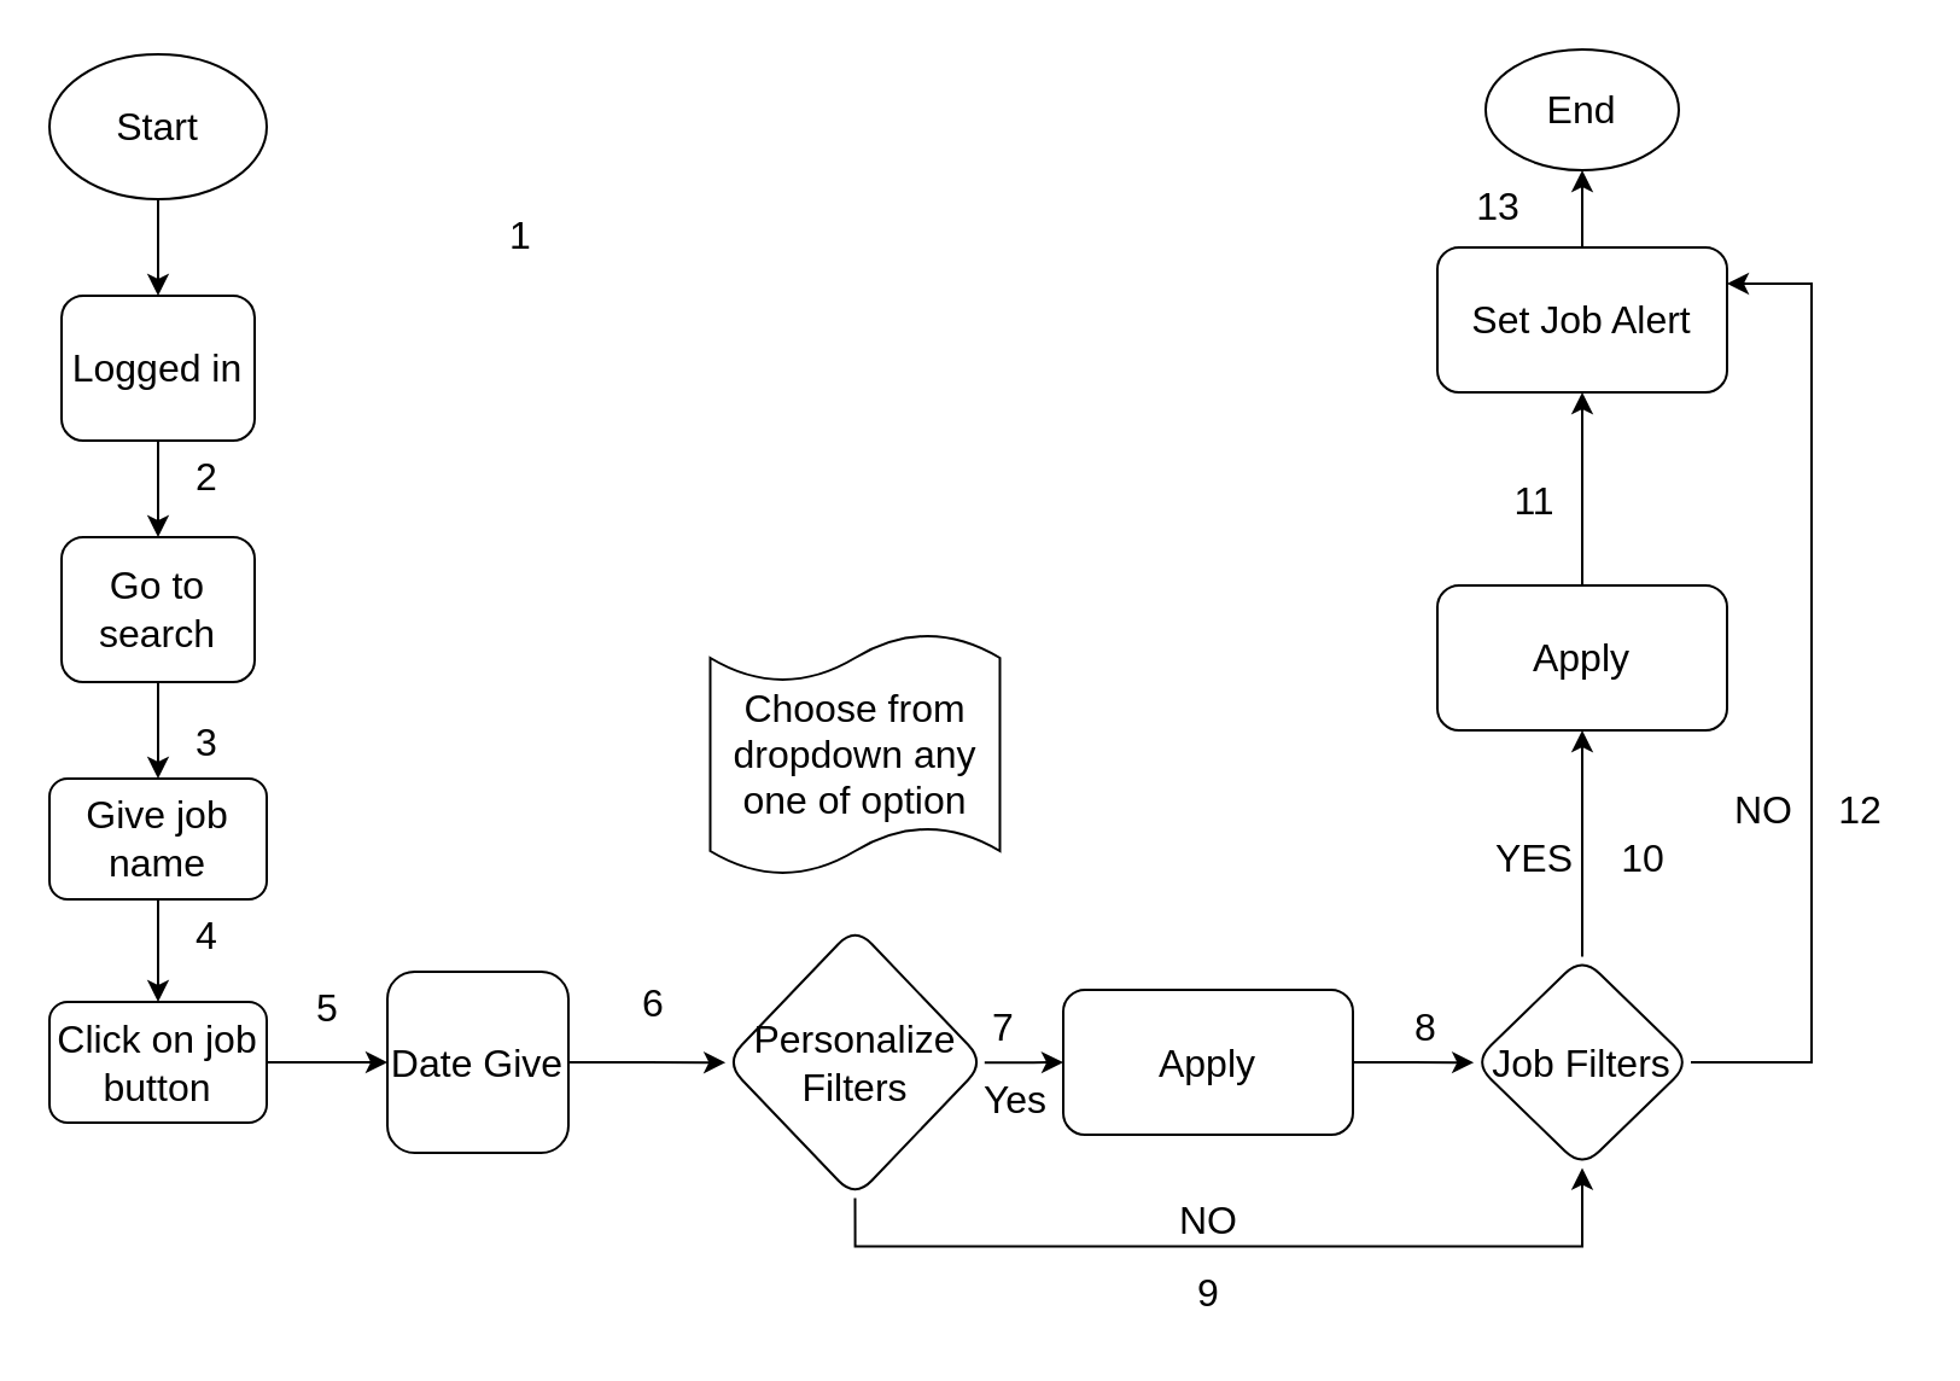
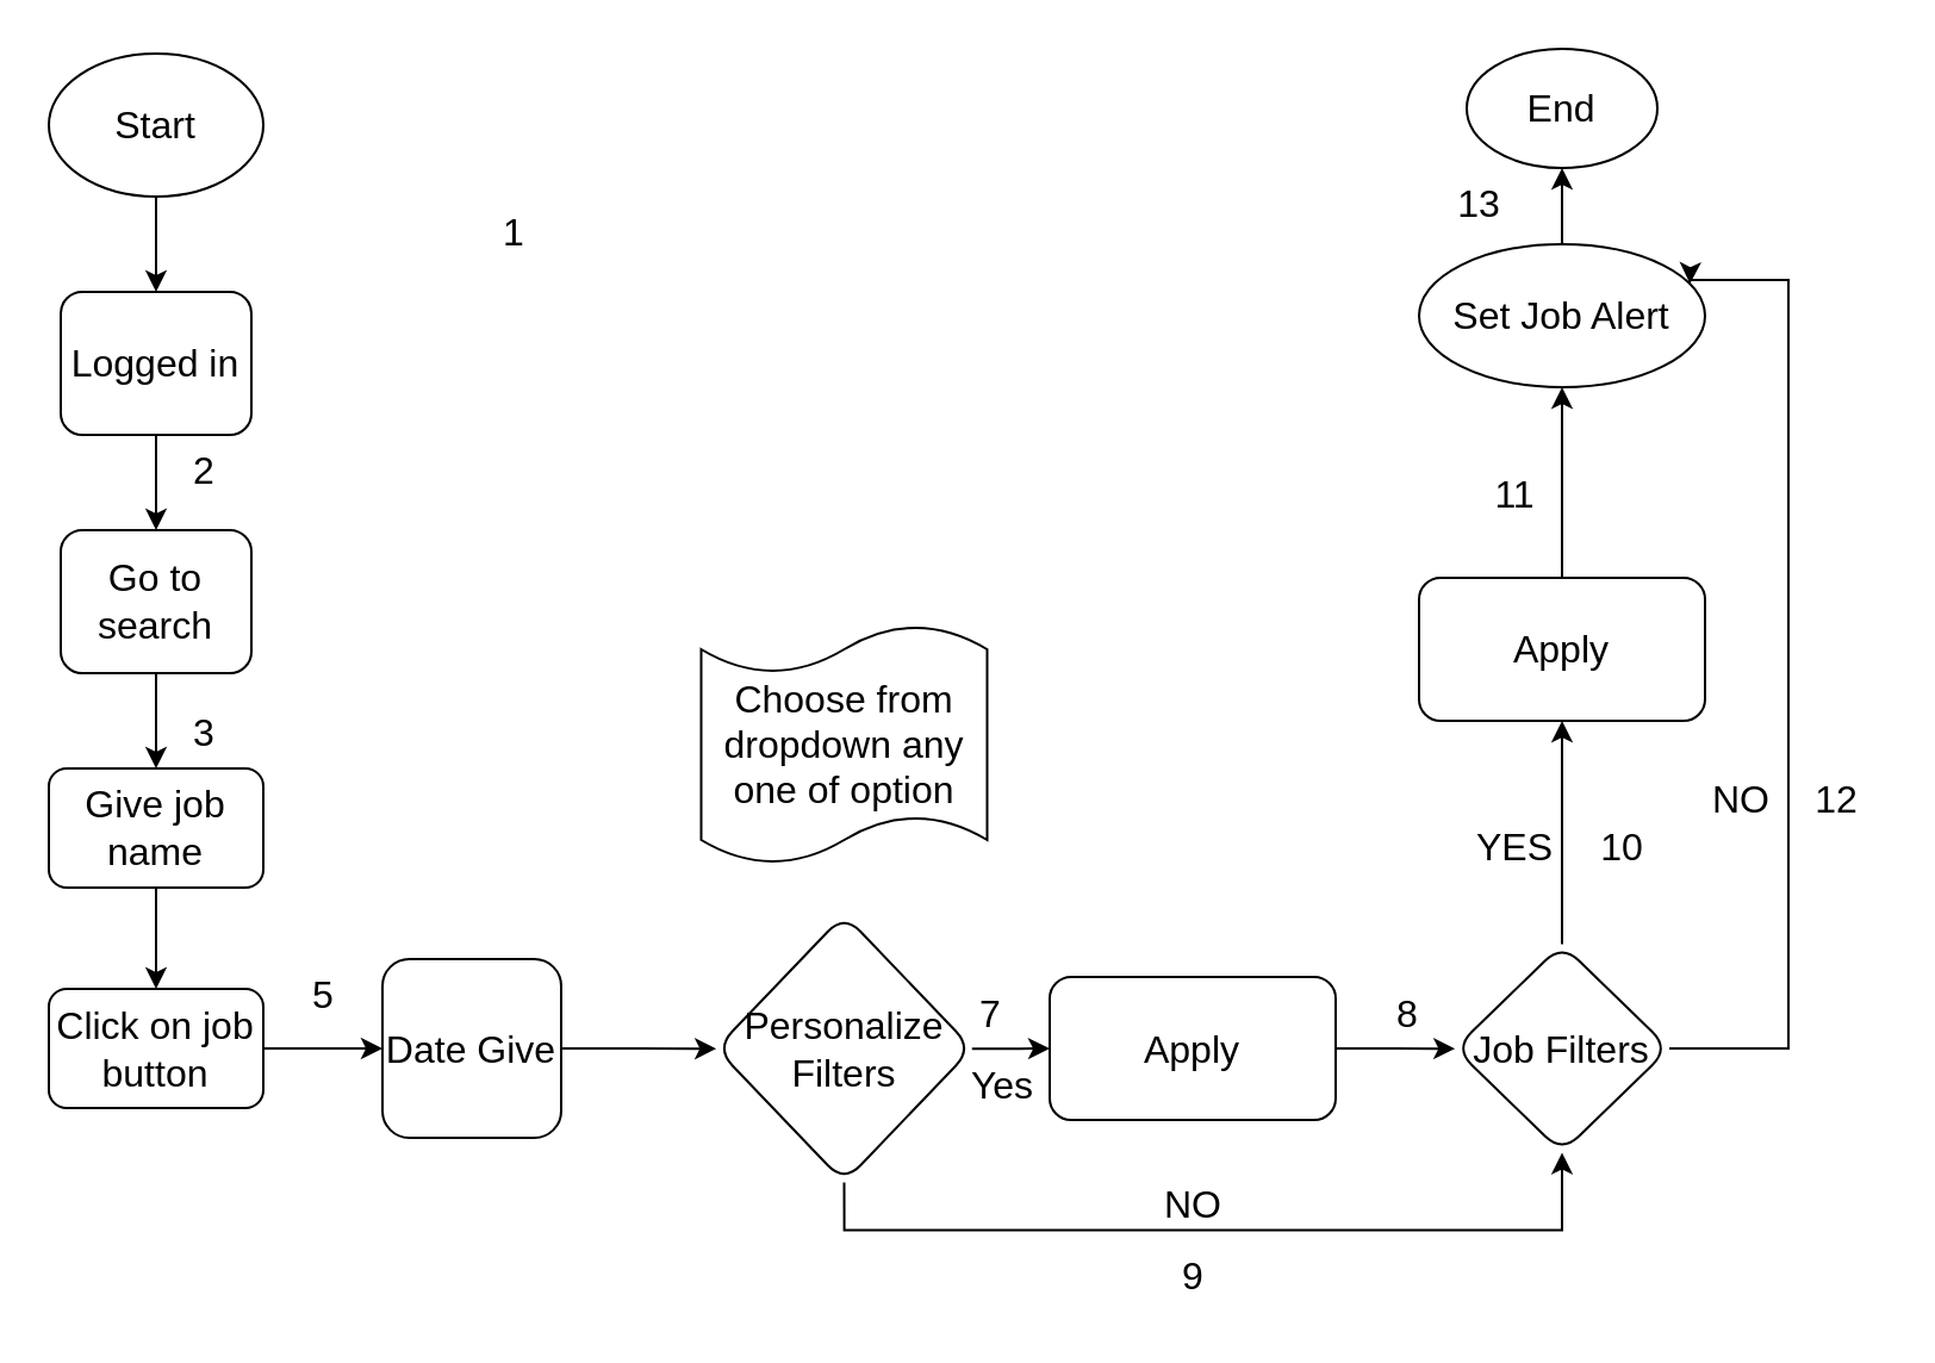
  <mxCell id="0" />
  <mxCell id="1" parent="0" />
  <mxCell id="2" value="" style="edgeStyle=orthogonalEdgeStyle;rounded=0;orthogonalLoop=1;jettySize=auto;html=1;fontSize=16;" parent="1" source="3" target="5" edge="1"><mxGeometry relative="1" as="geometry" /></mxCell>
  <mxCell id="3" value="Start" style="ellipse;whiteSpace=wrap;html=1;fontSize=16;" parent="1" vertex="1"><mxGeometry x="20" y="22" width="90" height="60" as="geometry" /></mxCell>
  <mxCell id="4" value="" style="edgeStyle=orthogonalEdgeStyle;rounded=0;orthogonalLoop=1;jettySize=auto;html=1;fontSize=16;" parent="1" source="5" target="7" edge="1"><mxGeometry relative="1" as="geometry" /></mxCell>
  <mxCell id="5" value="Logged in" style="rounded=1;whiteSpace=wrap;html=1;fontSize=16;" parent="1" vertex="1"><mxGeometry x="25" y="122" width="80" height="60" as="geometry" /></mxCell>
  <mxCell id="6" value="" style="edgeStyle=orthogonalEdgeStyle;rounded=0;orthogonalLoop=1;jettySize=auto;html=1;fontSize=16;" parent="1" source="7" target="9" edge="1"><mxGeometry relative="1" as="geometry" /></mxCell>
  <mxCell id="7" value="Go to search" style="whiteSpace=wrap;html=1;rounded=1;fontSize=16;" parent="1" vertex="1"><mxGeometry x="25" y="222" width="80" height="60" as="geometry" /></mxCell>
  <mxCell id="8" value="" style="edgeStyle=orthogonalEdgeStyle;rounded=0;orthogonalLoop=1;jettySize=auto;html=1;fontSize=16;" parent="1" source="9" target="11" edge="1"><mxGeometry relative="1" as="geometry" /></mxCell>
  <mxCell id="9" value="Give job name" style="whiteSpace=wrap;html=1;rounded=1;fontSize=16;" parent="1" vertex="1"><mxGeometry x="20" y="322" width="90" height="50" as="geometry" /></mxCell>
  <mxCell id="10" value="" style="edgeStyle=orthogonalEdgeStyle;rounded=0;orthogonalLoop=1;jettySize=auto;html=1;fontSize=16;" parent="1" source="11" target="13" edge="1"><mxGeometry relative="1" as="geometry" /></mxCell>
  <mxCell id="11" value="Click on job button" style="rounded=1;whiteSpace=wrap;html=1;fontSize=16;" parent="1" vertex="1"><mxGeometry x="20" y="414.5" width="90" height="50" as="geometry" /></mxCell>
  <mxCell id="12" value="" style="edgeStyle=orthogonalEdgeStyle;rounded=0;orthogonalLoop=1;jettySize=auto;html=1;fontSize=16;" parent="1" source="13" target="22" edge="1"><mxGeometry relative="1" as="geometry" /></mxCell>
  <mxCell id="13" value="Date Give" style="whiteSpace=wrap;html=1;rounded=1;fontSize=16;" parent="1" vertex="1"><mxGeometry x="160" y="402" width="75" height="75" as="geometry" /></mxCell>
  <mxCell id="14" value="Choose from dropdown any one of option" style="shape=tape;whiteSpace=wrap;html=1;fontSize=16;size=0.2;" parent="1" vertex="1"><mxGeometry x="293.75" y="262" width="120" height="100" as="geometry" /></mxCell>
  <mxCell id="15" value="1" style="text;html=1;align=center;verticalAlign=middle;resizable=0;points=[];autosize=1;strokeColor=none;fillColor=none;fontSize=16;" parent="1" vertex="1"><mxGeometry x="200" y="82" width="30" height="30" as="geometry" /></mxCell>
  <mxCell id="16" value="2" style="text;html=1;align=center;verticalAlign=middle;resizable=0;points=[];autosize=1;strokeColor=none;fillColor=none;fontSize=16;" parent="1" vertex="1"><mxGeometry x="70" y="182" width="30" height="30" as="geometry" /></mxCell>
  <mxCell id="17" value="3" style="text;html=1;align=center;verticalAlign=middle;resizable=0;points=[];autosize=1;strokeColor=none;fillColor=none;fontSize=16;" parent="1" vertex="1"><mxGeometry x="70" y="292" width="30" height="30" as="geometry" /></mxCell>
- <mxCell id="18" value="4" style="text;html=1;align=center;verticalAlign=middle;resizable=0;points=[];autosize=1;strokeColor=none;fillColor=none;fontSize=16;" parent="1" vertex="1"><mxGeometry x="70" y="372" width="30" height="30" as="geometry" /></mxCell>
  <mxCell id="19" value="5" style="text;html=1;align=center;verticalAlign=middle;resizable=0;points=[];autosize=1;strokeColor=none;fillColor=none;fontSize=16;" parent="1" vertex="1"><mxGeometry x="120" y="402" width="30" height="30" as="geometry" /></mxCell>
  <mxCell id="20" value="" style="edgeStyle=orthogonalEdgeStyle;rounded=0;orthogonalLoop=1;jettySize=auto;html=1;fontSize=16;" parent="1" source="22" target="24" edge="1"><mxGeometry relative="1" as="geometry" /></mxCell>
  <mxCell id="21" style="edgeStyle=orthogonalEdgeStyle;rounded=0;orthogonalLoop=1;jettySize=auto;html=1;exitX=0.5;exitY=1;exitDx=0;exitDy=0;entryX=0.5;entryY=1;entryDx=0;entryDy=0;fontSize=16;" parent="1" source="22" target="27" edge="1"><mxGeometry relative="1" as="geometry"><mxPoint x="650" y="492" as="targetPoint" /></mxGeometry></mxCell>
  <mxCell id="22" value="Personalize Filters" style="rhombus;whiteSpace=wrap;html=1;fontSize=16;rounded=1;" parent="1" vertex="1"><mxGeometry x="300" y="383.25" width="107.5" height="112.5" as="geometry" /></mxCell>
  <mxCell id="23" value="" style="edgeStyle=orthogonalEdgeStyle;rounded=0;orthogonalLoop=1;jettySize=auto;html=1;fontSize=16;" parent="1" source="24" target="27" edge="1"><mxGeometry relative="1" as="geometry" /></mxCell>
  <mxCell id="24" value="Apply" style="whiteSpace=wrap;html=1;fontSize=16;rounded=1;" parent="1" vertex="1"><mxGeometry x="440" y="409.5" width="120" height="60" as="geometry" /></mxCell>
  <mxCell id="25" value="" style="edgeStyle=orthogonalEdgeStyle;rounded=0;orthogonalLoop=1;jettySize=auto;html=1;fontSize=16;" parent="1" source="27" target="29" edge="1"><mxGeometry relative="1" as="geometry" /></mxCell>
  <mxCell id="26" style="edgeStyle=orthogonalEdgeStyle;rounded=0;orthogonalLoop=1;jettySize=auto;html=1;exitX=1;exitY=0.5;exitDx=0;exitDy=0;entryX=1;entryY=0.25;entryDx=0;entryDy=0;fontSize=16;" parent="1" source="27" target="31" edge="1"><mxGeometry relative="1" as="geometry"><Array as="points"><mxPoint x="750" y="440" /><mxPoint x="750" y="117" /></Array></mxGeometry></mxCell>
  <mxCell id="27" value="Job Filters" style="rhombus;whiteSpace=wrap;html=1;fontSize=16;rounded=1;" parent="1" vertex="1"><mxGeometry x="610" y="395.75" width="90" height="87.5" as="geometry" /></mxCell>
  <mxCell id="28" value="" style="edgeStyle=orthogonalEdgeStyle;rounded=0;orthogonalLoop=1;jettySize=auto;html=1;fontSize=16;" parent="1" source="29" target="31" edge="1"><mxGeometry relative="1" as="geometry" /></mxCell>
  <mxCell id="29" value="Apply" style="whiteSpace=wrap;html=1;fontSize=16;rounded=1;" parent="1" vertex="1"><mxGeometry x="595" y="242" width="120" height="60" as="geometry" /></mxCell>
  <mxCell id="30" value="" style="edgeStyle=orthogonalEdgeStyle;rounded=0;orthogonalLoop=1;jettySize=auto;html=1;fontSize=16;" parent="1" source="31" target="32" edge="1"><mxGeometry relative="1" as="geometry" /></mxCell>
- <mxCell id="31" value="Set Job Alert" style="whiteSpace=wrap;html=1;fontSize=16;rounded=1;" parent="1" vertex="1"><mxGeometry x="595" y="102" width="120" height="60" as="geometry" /></mxCell>
+ <mxCell id="31" value="Set Job Alert" style="ellipse;whiteSpace=wrap;html=1;fontSize=16;" parent="1" vertex="1"><mxGeometry x="595" y="102" width="120" height="60" as="geometry" /></mxCell>
  <mxCell id="32" value="End" style="ellipse;whiteSpace=wrap;html=1;fontSize=16;rounded=1;" parent="1" vertex="1"><mxGeometry x="615" y="20" width="80" height="50" as="geometry" /></mxCell>
- <mxCell id="33" value="6" style="text;html=1;align=center;verticalAlign=middle;resizable=0;points=[];autosize=1;strokeColor=none;fillColor=none;fontSize=16;" parent="1" vertex="1"><mxGeometry x="255" y="400" width="30" height="30" as="geometry" /></mxCell>
  <mxCell id="34" value="7" style="text;html=1;align=center;verticalAlign=middle;resizable=0;points=[];autosize=1;strokeColor=none;fillColor=none;fontSize=16;" parent="1" vertex="1"><mxGeometry x="400" y="409.5" width="30" height="30" as="geometry" /></mxCell>
  <mxCell id="35" value="8" style="text;html=1;align=center;verticalAlign=middle;resizable=0;points=[];autosize=1;strokeColor=none;fillColor=none;fontSize=16;" vertex="1" parent="1"><mxGeometry x="575" y="410" width="30" height="30" as="geometry" /></mxCell>
  <mxCell id="36" value="NO" style="text;html=1;align=center;verticalAlign=middle;resizable=0;points=[];autosize=1;strokeColor=none;fillColor=none;fontSize=16;" vertex="1" parent="1"><mxGeometry x="475" y="490" width="50" height="30" as="geometry" /></mxCell>
  <mxCell id="37" value="9" style="text;html=1;align=center;verticalAlign=middle;resizable=0;points=[];autosize=1;strokeColor=none;fillColor=none;fontSize=16;" vertex="1" parent="1"><mxGeometry x="485" y="520" width="30" height="30" as="geometry" /></mxCell>
  <mxCell id="38" value="10" style="text;html=1;align=center;verticalAlign=middle;resizable=0;points=[];autosize=1;strokeColor=none;fillColor=none;fontSize=16;" vertex="1" parent="1"><mxGeometry x="660" y="340" width="40" height="30" as="geometry" /></mxCell>
  <mxCell id="39" value="12" style="text;html=1;align=center;verticalAlign=middle;resizable=0;points=[];autosize=1;strokeColor=none;fillColor=none;fontSize=16;" vertex="1" parent="1"><mxGeometry x="750" y="320" width="40" height="30" as="geometry" /></mxCell>
  <mxCell id="40" value="NO" style="text;html=1;align=center;verticalAlign=middle;resizable=0;points=[];autosize=1;strokeColor=none;fillColor=none;fontSize=16;" vertex="1" parent="1"><mxGeometry x="705" y="320" width="50" height="30" as="geometry" /></mxCell>
  <mxCell id="41" value="11" style="text;html=1;align=center;verticalAlign=middle;resizable=0;points=[];autosize=1;strokeColor=none;fillColor=none;fontSize=16;" vertex="1" parent="1"><mxGeometry x="615" y="192" width="40" height="30" as="geometry" /></mxCell>
  <mxCell id="42" value="YES" style="text;html=1;align=center;verticalAlign=middle;resizable=0;points=[];autosize=1;strokeColor=none;fillColor=none;fontSize=16;" vertex="1" parent="1"><mxGeometry x="605" y="340" width="60" height="30" as="geometry" /></mxCell>
  <mxCell id="43" value="13" style="text;html=1;align=center;verticalAlign=middle;resizable=0;points=[];autosize=1;strokeColor=none;fillColor=none;fontSize=16;" vertex="1" parent="1"><mxGeometry x="600" y="70" width="40" height="30" as="geometry" /></mxCell>
  <mxCell id="44" value="Yes" style="text;html=1;align=center;verticalAlign=middle;resizable=0;points=[];autosize=1;strokeColor=none;fillColor=none;fontSize=16;" vertex="1" parent="1"><mxGeometry x="395" y="440" width="50" height="30" as="geometry" /></mxCell>
